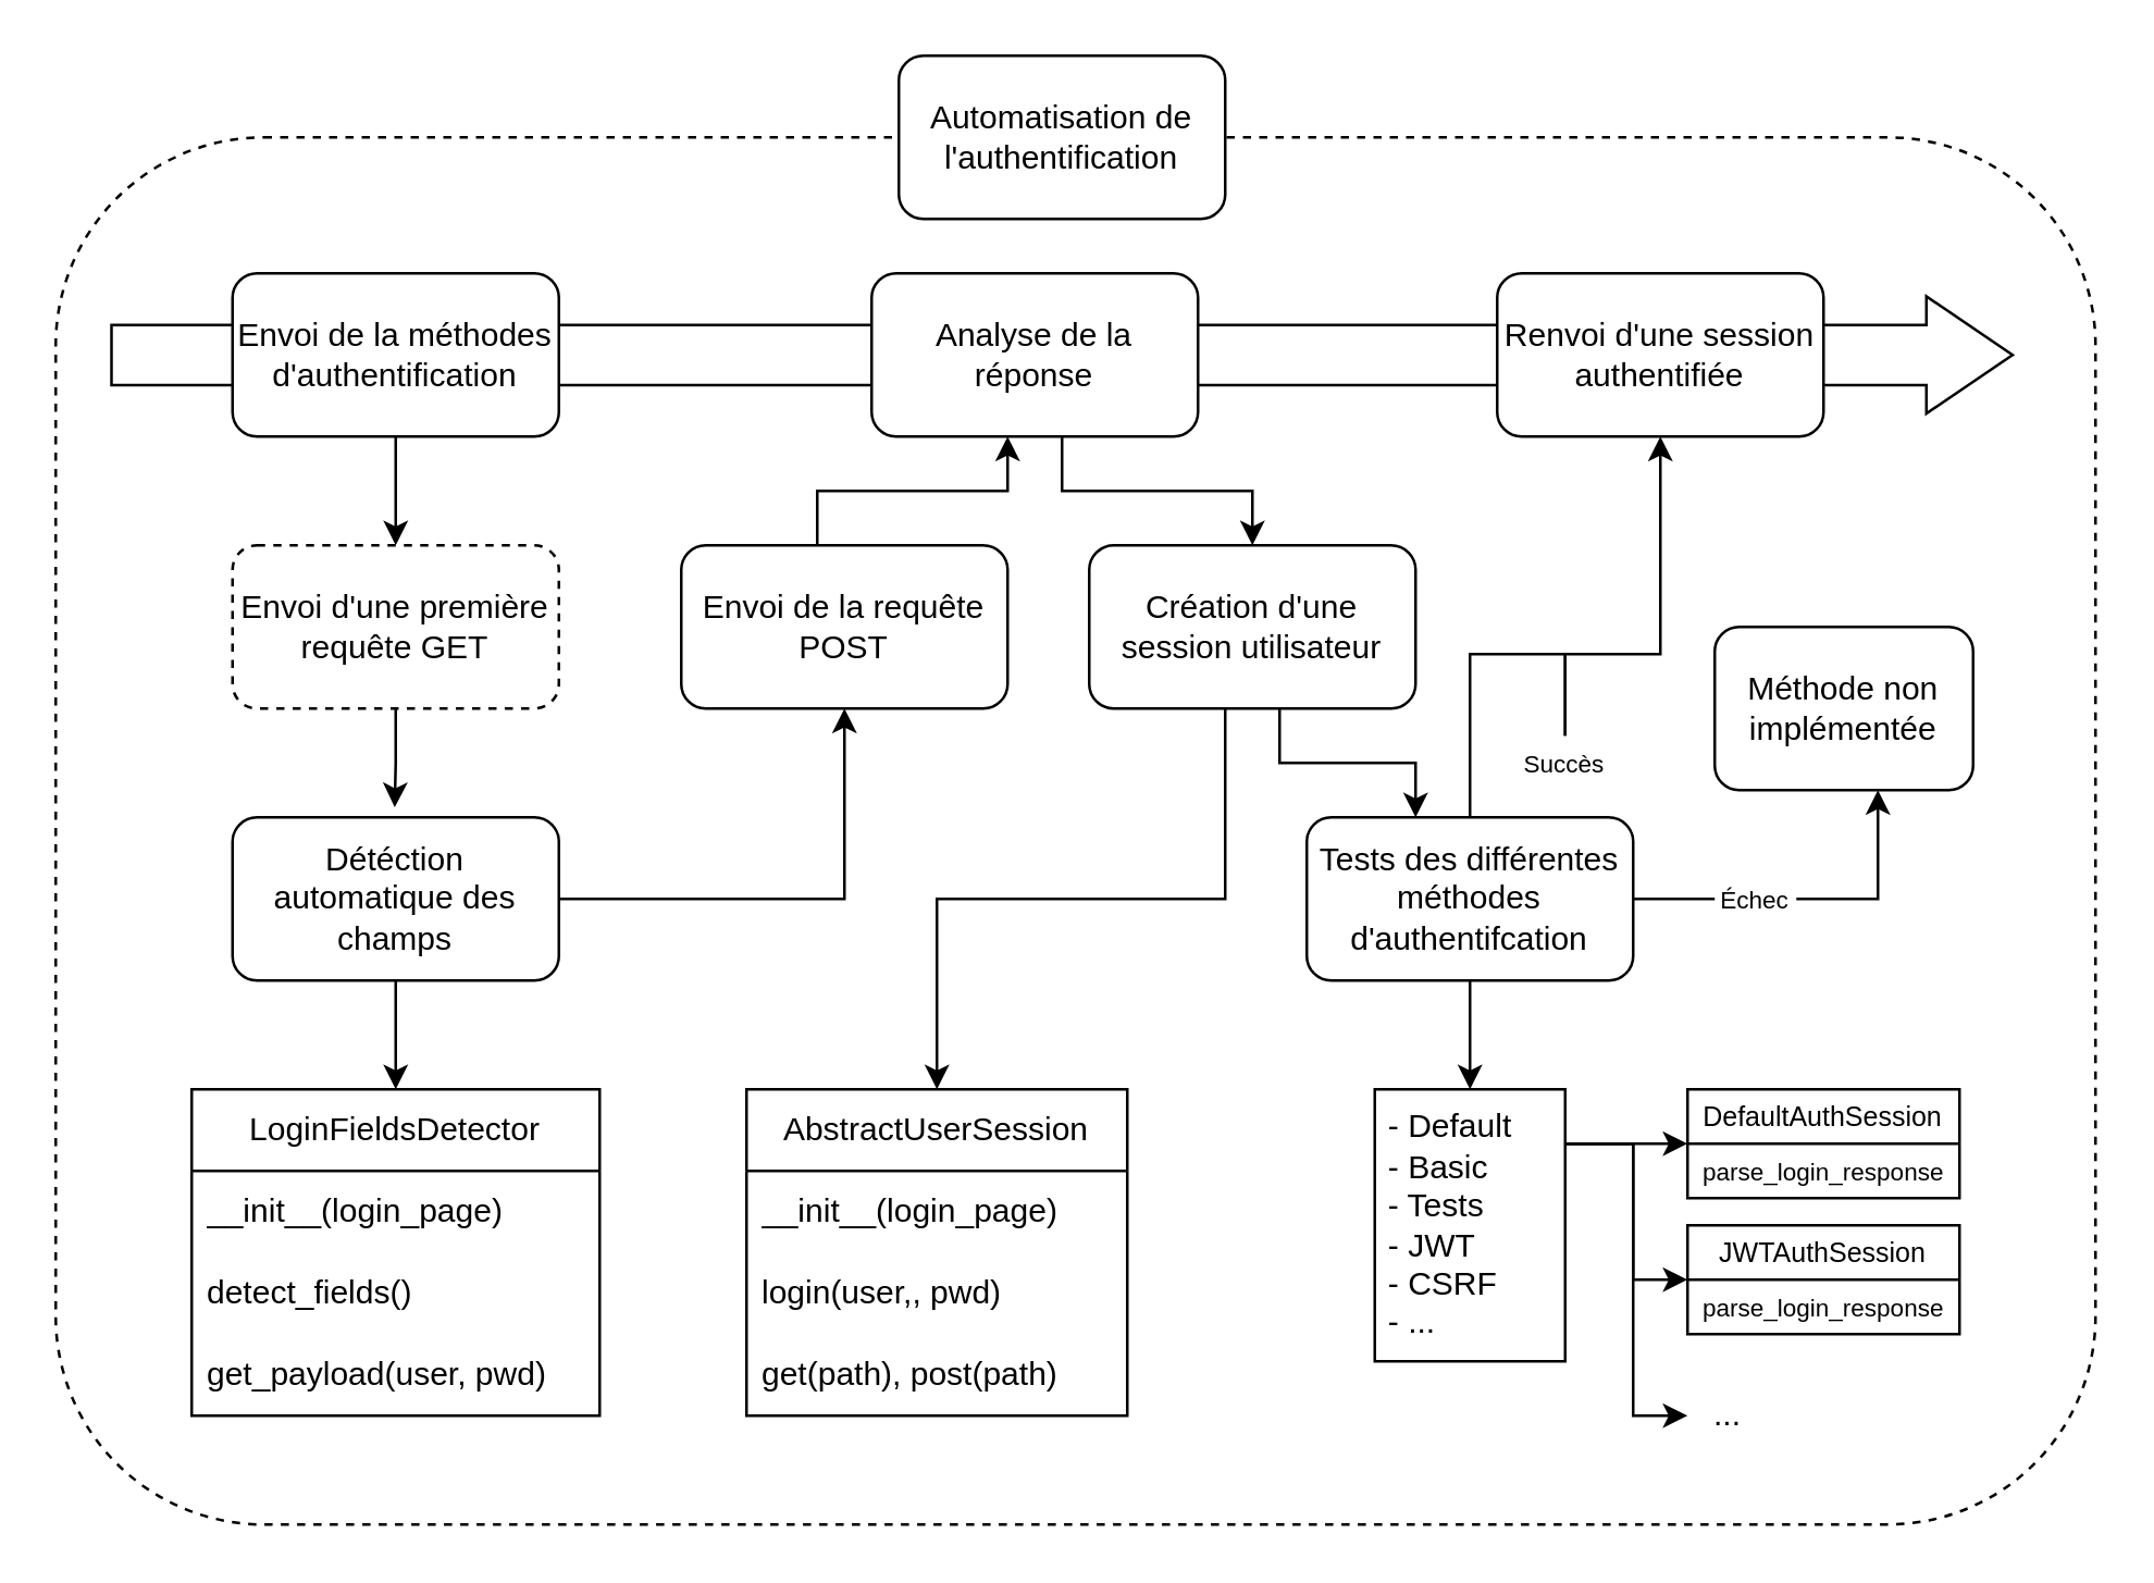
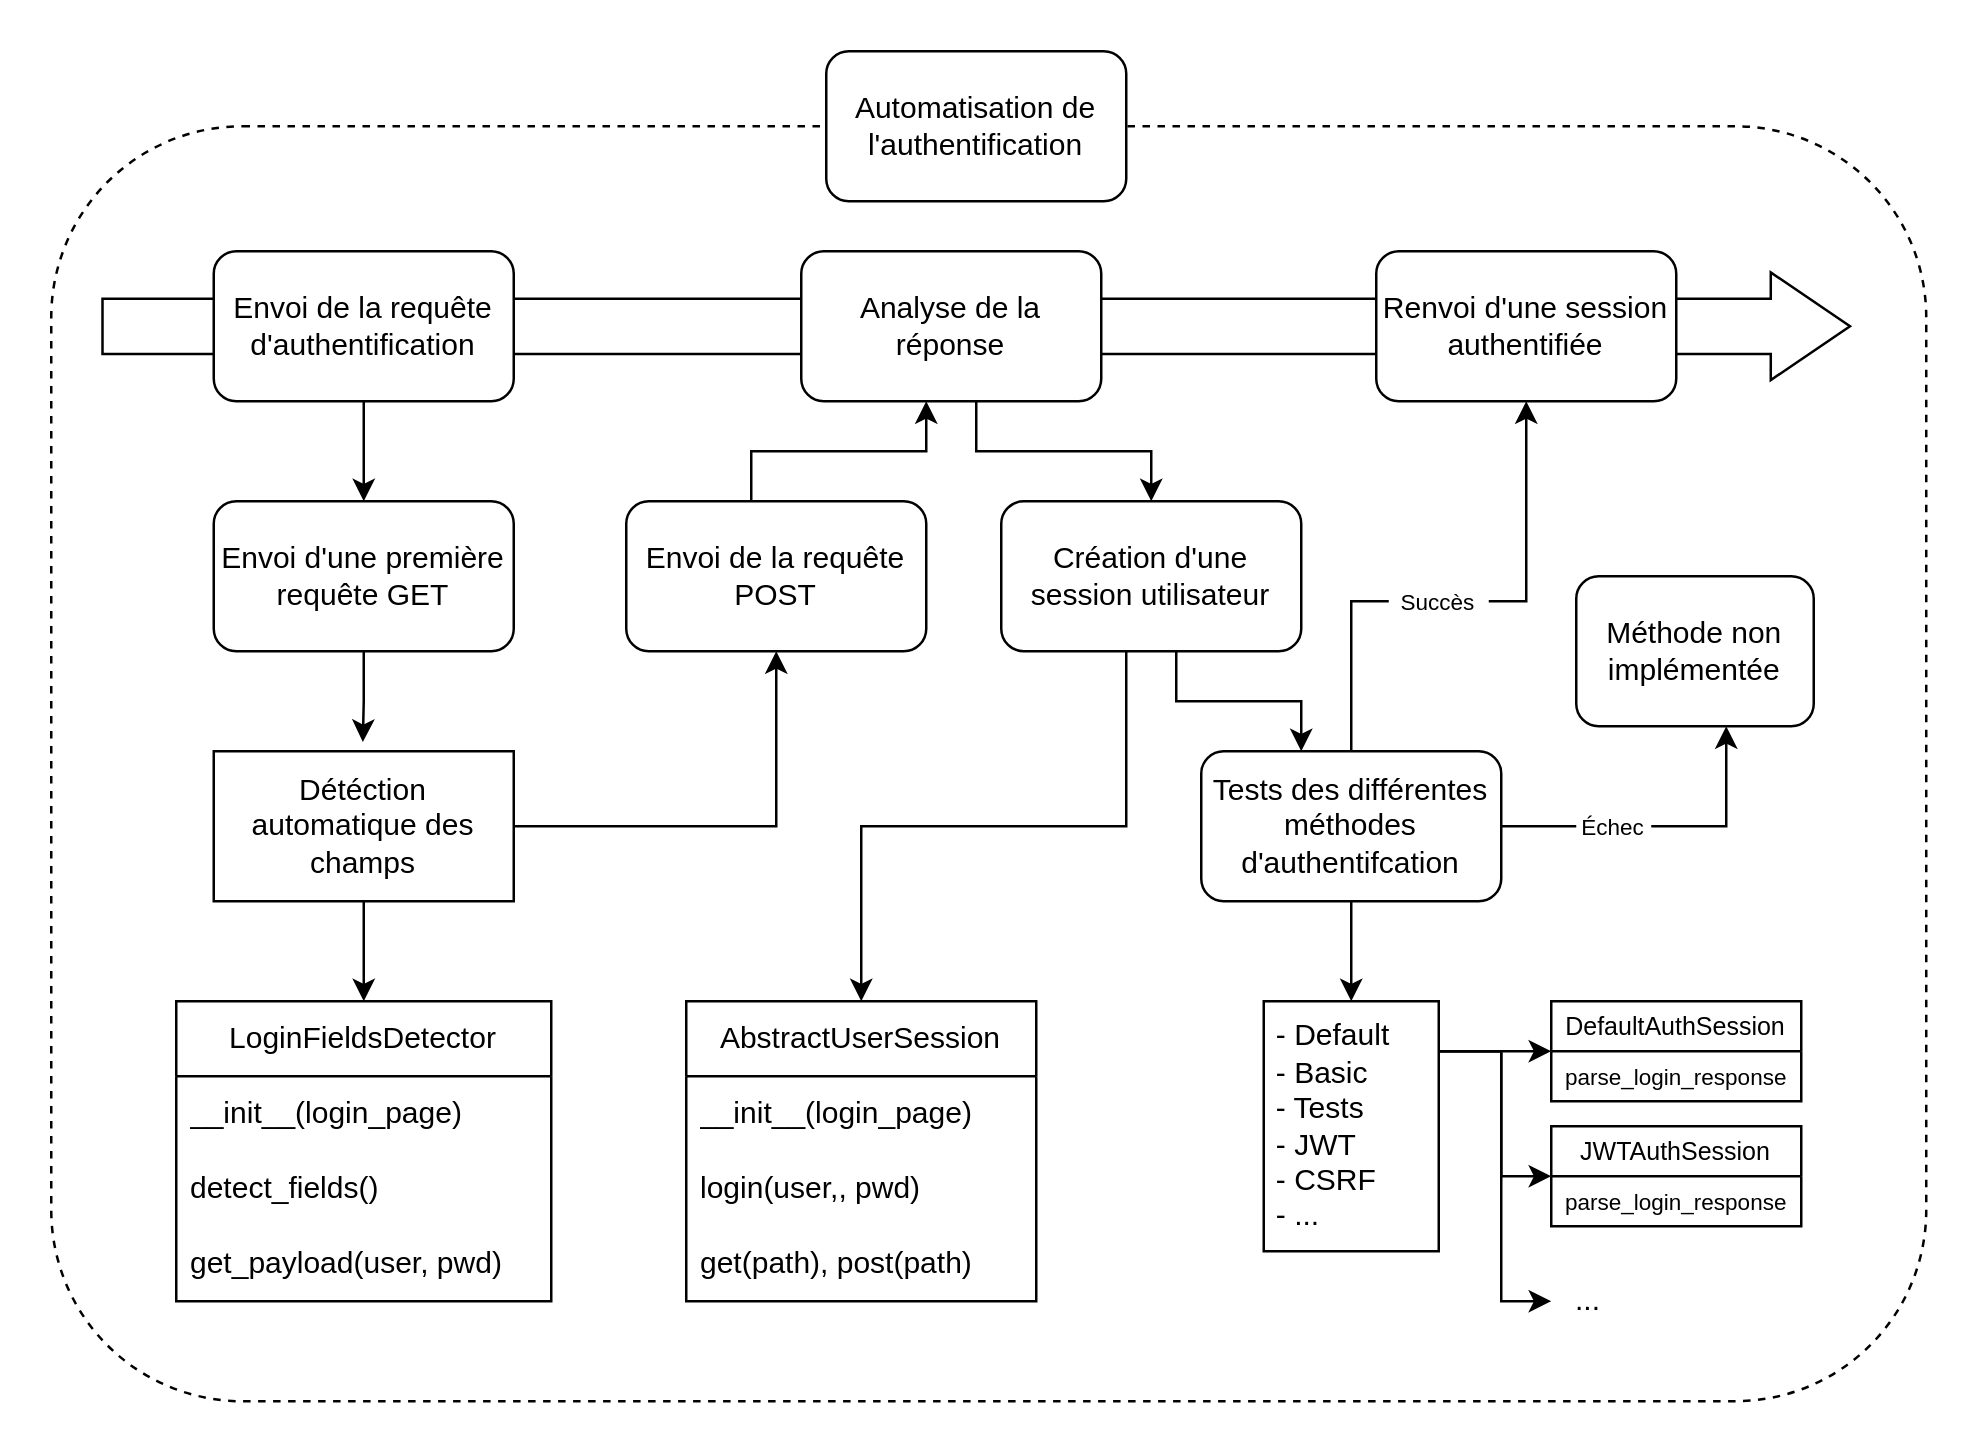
  <mxCell id="0" />
  <mxCell id="1" parent="0" />
  <mxCell id="2" value="" style="rounded=1;whiteSpace=wrap;html=1;fillColor=none;dashed=1;" parent="1" vertex="1"><mxGeometry y="50" width="750" height="510" as="geometry" x="20" /></mxCell>
  <mxCell id="3" value="" style="shape=flexArrow;endArrow=classic;html=1;rounded=0;width=22.105;endSize=10.229;" parent="1" edge="1"><mxGeometry width="50" height="50" relative="1" as="geometry"><mxPoint x="40" y="130" as="sourcePoint" /><mxPoint x="740" y="130" as="targetPoint" /></mxGeometry></mxCell>
  <mxCell id="4" value="Automatisation de l'authentification" style="rounded=1;whiteSpace=wrap;html=1;" parent="1" vertex="1"><mxGeometry x="330" width="120" height="60" as="geometry" y="20" /></mxCell>
  <mxCell id="5" style="edgeStyle=orthogonalEdgeStyle;rounded=0;orthogonalLoop=1;jettySize=auto;html=1;" parent="1" source="6" target="17" edge="1"><mxGeometry relative="1" as="geometry" /></mxCell>
- <mxCell id="6" value="Envoi de la méthodes d'authentification" style="rounded=1;whiteSpace=wrap;html=1;" parent="1" vertex="1"><mxGeometry x="85" y="100" width="120" height="60" as="geometry" /></mxCell>
+ <mxCell id="6" value="Envoi de la requête d'authentification" style="rounded=1;whiteSpace=wrap;html=1;" parent="1" vertex="1"><mxGeometry x="85" y="100" width="120" height="60" as="geometry" /></mxCell>
  <mxCell id="7" style="edgeStyle=orthogonalEdgeStyle;rounded=0;orthogonalLoop=1;jettySize=auto;html=1;" parent="1" source="8" target="22" edge="1"><mxGeometry relative="1" as="geometry"><Array as="points"><mxPoint x="390" y="180" /><mxPoint x="460" y="180" /></Array></mxGeometry></mxCell>
  <mxCell id="8" value="Analyse de la réponse" style="rounded=1;whiteSpace=wrap;html=1;" parent="1" vertex="1"><mxGeometry x="320" y="100" width="120" height="60" as="geometry" /></mxCell>
  <mxCell id="9" value="LoginFieldsDetector" style="swimlane;fontStyle=0;childLayout=stackLayout;horizontal=1;startSize=30;horizontalStack=0;resizeParent=1;resizeParentMax=0;resizeLast=0;collapsible=1;marginBottom=0;whiteSpace=wrap;html=1;" parent="1" vertex="1"><mxGeometry x="70" y="400" width="150" height="120" as="geometry" /></mxCell>
  <mxCell id="10" value="__init__(login_page)" style="text;strokeColor=none;fillColor=none;align=left;verticalAlign=middle;spacingLeft=4;spacingRight=4;overflow=hidden;points=[[0,0.5],[1,0.5]];portConstraint=eastwest;rotatable=0;whiteSpace=wrap;html=1;" parent="9" vertex="1"><mxGeometry y="30" width="150" height="30" as="geometry" /></mxCell>
  <mxCell id="11" value="detect_fields()" style="text;strokeColor=none;fillColor=none;align=left;verticalAlign=middle;spacingLeft=4;spacingRight=4;overflow=hidden;points=[[0,0.5],[1,0.5]];portConstraint=eastwest;rotatable=0;whiteSpace=wrap;html=1;" parent="9" vertex="1"><mxGeometry y="60" width="150" height="30" as="geometry" /></mxCell>
  <mxCell id="12" value="get_payload(user, pwd)" style="text;strokeColor=none;fillColor=none;align=left;verticalAlign=middle;spacingLeft=4;spacingRight=4;overflow=hidden;points=[[0,0.5],[1,0.5]];portConstraint=eastwest;rotatable=0;whiteSpace=wrap;html=1;" parent="9" vertex="1"><mxGeometry y="90" width="150" height="30" as="geometry" /></mxCell>
  <mxCell id="13" style="edgeStyle=orthogonalEdgeStyle;rounded=0;orthogonalLoop=1;jettySize=auto;html=1;" parent="1" source="15" target="9" edge="1"><mxGeometry relative="1" as="geometry" /></mxCell>
  <mxCell id="14" style="edgeStyle=orthogonalEdgeStyle;rounded=0;orthogonalLoop=1;jettySize=auto;html=1;" parent="1" source="15" target="19" edge="1"><mxGeometry relative="1" as="geometry"><mxPoint x="260" y="330" as="targetPoint" /></mxGeometry></mxCell>
- <mxCell id="15" value="Détéction automatique des champs" style="rounded=1;whiteSpace=wrap;html=1;" parent="1" vertex="1"><mxGeometry x="85" y="300" width="120" height="60" as="geometry" /></mxCell>
+ <mxCell id="15" value="Détéction automatique des champs" style="whiteSpace=wrap;html=1;rounded=0;" parent="1" vertex="1"><mxGeometry x="85" y="300" width="120" height="60" as="geometry" /></mxCell>
  <mxCell id="16" style="edgeStyle=orthogonalEdgeStyle;rounded=0;orthogonalLoop=1;jettySize=auto;html=1;entryX=0.497;entryY=-0.062;entryDx=0;entryDy=0;entryPerimeter=0;" parent="1" source="17" target="15" edge="1"><mxGeometry relative="1" as="geometry" /></mxCell>
- <mxCell id="17" value="Envoi d'une première requête GET" style="rounded=1;whiteSpace=wrap;html=1;dashed=1;" parent="1" vertex="1"><mxGeometry x="85" y="200" width="120" height="60" as="geometry" /></mxCell>
+ <mxCell id="17" value="Envoi d'une première requête GET" style="rounded=1;whiteSpace=wrap;html=1;" parent="1" vertex="1"><mxGeometry x="85" y="200" width="120" height="60" as="geometry" /></mxCell>
  <mxCell id="18" style="edgeStyle=orthogonalEdgeStyle;rounded=0;orthogonalLoop=1;jettySize=auto;html=1;" parent="1" source="19" target="8" edge="1"><mxGeometry relative="1" as="geometry"><Array as="points"><mxPoint x="300" y="180" /><mxPoint x="370" y="180" /></Array></mxGeometry></mxCell>
  <mxCell id="19" value="Envoi de la requête POST" style="rounded=1;whiteSpace=wrap;html=1;" parent="1" vertex="1"><mxGeometry x="250" y="200" width="120" height="60" as="geometry" /></mxCell>
  <mxCell id="20" style="edgeStyle=orthogonalEdgeStyle;rounded=0;orthogonalLoop=1;jettySize=auto;html=1;" parent="1" source="22" target="25" edge="1"><mxGeometry relative="1" as="geometry"><Array as="points"><mxPoint x="470" y="280" /><mxPoint x="520" y="280" /></Array></mxGeometry></mxCell>
  <mxCell id="21" style="edgeStyle=orthogonalEdgeStyle;rounded=0;orthogonalLoop=1;jettySize=auto;html=1;" parent="1" source="22" target="26" edge="1"><mxGeometry relative="1" as="geometry"><Array as="points"><mxPoint x="450" y="330" /><mxPoint x="344" y="330" /></Array></mxGeometry></mxCell>
  <mxCell id="22" value="Création d'une session utilisateur" style="rounded=1;whiteSpace=wrap;html=1;" parent="1" vertex="1"><mxGeometry x="400" y="200" width="120" height="60" as="geometry" /></mxCell>
  <mxCell id="23" style="edgeStyle=orthogonalEdgeStyle;rounded=0;orthogonalLoop=1;jettySize=auto;html=1;entryX=0.5;entryY=0;entryDx=0;entryDy=0;" parent="1" source="25" target="33" edge="1"><mxGeometry relative="1" as="geometry" /></mxCell>
  <mxCell id="24" style="edgeStyle=orthogonalEdgeStyle;rounded=0;orthogonalLoop=1;jettySize=auto;html=1;" parent="1" source="40" target="35" edge="1"><mxGeometry relative="1" as="geometry"><mxPoint x="640" y="330" as="targetPoint" /><Array as="points"><mxPoint x="690" y="330" /></Array></mxGeometry></mxCell>
  <mxCell id="25" value="Tests des différentes méthodes d'authentifcation" style="rounded=1;whiteSpace=wrap;html=1;" parent="1" vertex="1"><mxGeometry x="480" y="300" width="120" height="60" as="geometry" /></mxCell>
  <mxCell id="26" value="AbstractUserSession" style="swimlane;fontStyle=0;childLayout=stackLayout;horizontal=1;startSize=30;horizontalStack=0;resizeParent=1;resizeParentMax=0;resizeLast=0;collapsible=1;marginBottom=0;whiteSpace=wrap;html=1;" parent="1" vertex="1"><mxGeometry x="274" y="400" width="140" height="120" as="geometry"><mxRectangle x="260" y="440" width="110" height="30" as="alternateBounds" /></mxGeometry></mxCell>
  <mxCell id="27" value="__init__(login_page)" style="text;strokeColor=none;fillColor=none;align=left;verticalAlign=middle;spacingLeft=4;spacingRight=4;overflow=hidden;points=[[0,0.5],[1,0.5]];portConstraint=eastwest;rotatable=0;whiteSpace=wrap;html=1;" parent="26" vertex="1"><mxGeometry y="30" width="140" height="30" as="geometry" /></mxCell>
  <mxCell id="28" value="login(user,, pwd)" style="text;strokeColor=none;fillColor=none;align=left;verticalAlign=middle;spacingLeft=4;spacingRight=4;overflow=hidden;points=[[0,0.5],[1,0.5]];portConstraint=eastwest;rotatable=0;whiteSpace=wrap;html=1;" parent="26" vertex="1"><mxGeometry y="60" width="140" height="30" as="geometry" /></mxCell>
  <mxCell id="29" value="get(path), post(path)" style="text;strokeColor=none;fillColor=none;align=left;verticalAlign=middle;spacingLeft=4;spacingRight=4;overflow=hidden;points=[[0,0.5],[1,0.5]];portConstraint=eastwest;rotatable=0;whiteSpace=wrap;html=1;" parent="26" vertex="1"><mxGeometry y="90" width="140" height="30" as="geometry" /></mxCell>
  <mxCell id="30" style="edgeStyle=orthogonalEdgeStyle;rounded=0;orthogonalLoop=1;jettySize=auto;html=1;" parent="1" source="33" target="42" edge="1"><mxGeometry relative="1" as="geometry"><Array as="points"><mxPoint x="600" y="420" /><mxPoint x="600" y="420" /></Array></mxGeometry></mxCell>
  <mxCell id="31" style="edgeStyle=orthogonalEdgeStyle;rounded=0;orthogonalLoop=1;jettySize=auto;html=1;" parent="1" source="33" target="44" edge="1"><mxGeometry relative="1" as="geometry"><Array as="points"><mxPoint x="600" y="420" /><mxPoint x="600" y="470" /></Array></mxGeometry></mxCell>
  <mxCell id="32" style="edgeStyle=orthogonalEdgeStyle;rounded=0;orthogonalLoop=1;jettySize=auto;html=1;" parent="1" source="33" target="46" edge="1"><mxGeometry relative="1" as="geometry"><Array as="points"><mxPoint x="600" y="420" /><mxPoint x="600" y="520" /></Array></mxGeometry></mxCell>
  <mxCell id="33" value="&lt;span style=&quot;background-color: initial;&quot;&gt;&amp;nbsp;- Default&lt;/span&gt;&lt;br&gt;&lt;span style=&quot;background-color: initial;&quot;&gt;&amp;nbsp;- Basic&lt;/span&gt;&lt;br&gt;&lt;span style=&quot;background-color: initial;&quot;&gt;&amp;nbsp;- Tests&lt;/span&gt;&lt;br&gt;&lt;span style=&quot;background-color: initial;&quot;&gt;&amp;nbsp;- JWT&lt;/span&gt;&lt;br&gt;&lt;span style=&quot;background-color: initial;&quot;&gt;&amp;nbsp;- CSRF&lt;/span&gt;&lt;br&gt;&lt;span style=&quot;background-color: initial;&quot;&gt;&amp;nbsp;- ...&lt;/span&gt;" style="rounded=0;whiteSpace=wrap;html=1;align=left;" parent="1" vertex="1"><mxGeometry x="505" y="400" width="70" height="100" as="geometry" /></mxCell>
  <mxCell id="34" value="Renvoi d'une session authentifiée" style="rounded=1;whiteSpace=wrap;html=1;" parent="1" vertex="1"><mxGeometry x="550" y="100" width="120" height="60" as="geometry" /></mxCell>
  <mxCell id="35" value="Méthode non implémentée" style="rounded=1;whiteSpace=wrap;html=1;" parent="1" vertex="1"><mxGeometry x="630" y="230" width="95" height="60" as="geometry" /></mxCell>
  <mxCell id="36" value="" style="edgeStyle=orthogonalEdgeStyle;rounded=0;orthogonalLoop=1;jettySize=auto;html=1;endArrow=none;endFill=0;" parent="1" source="25" target="38" edge="1"><mxGeometry relative="1" as="geometry"><mxPoint x="550" y="300" as="sourcePoint" /><mxPoint x="620" y="160" as="targetPoint" /><Array as="points"><mxPoint x="540" y="240" /></Array></mxGeometry></mxCell>
  <mxCell id="37" style="edgeStyle=orthogonalEdgeStyle;rounded=0;orthogonalLoop=1;jettySize=auto;html=1;entryX=0.5;entryY=1;entryDx=0;entryDy=0;" parent="1" source="38" target="34" edge="1"><mxGeometry relative="1" as="geometry"><Array as="points"><mxPoint x="610" y="240" /></Array></mxGeometry></mxCell>
- <mxCell id="38" value="&lt;font style=&quot;font-size: 9px;&quot;&gt;Succès&lt;/font&gt;" style="text;html=1;strokeColor=none;fillColor=none;align=center;verticalAlign=middle;whiteSpace=wrap;rounded=0;" parent="1" vertex="1"><mxGeometry x="555" y="270" width="40" height="20" as="geometry" /></mxCell>
+ <mxCell id="38" value="&lt;font style=&quot;font-size: 9px;&quot;&gt;Succès&lt;/font&gt;" style="text;html=1;strokeColor=none;fillColor=none;align=center;verticalAlign=middle;whiteSpace=wrap;rounded=0;" parent="1" vertex="1"><mxGeometry x="555" y="230" width="40" height="20" as="geometry" /></mxCell>
  <mxCell id="39" value="" style="edgeStyle=orthogonalEdgeStyle;rounded=0;orthogonalLoop=1;jettySize=auto;html=1;endArrow=none;endFill=0;" parent="1" source="25" target="40" edge="1"><mxGeometry relative="1" as="geometry"><mxPoint x="660" y="330" as="targetPoint" /><mxPoint x="600" y="330" as="sourcePoint" /></mxGeometry></mxCell>
  <mxCell id="40" value="&lt;font style=&quot;font-size: 9px;&quot;&gt;Échec&lt;/font&gt;" style="text;html=1;strokeColor=none;fillColor=none;align=center;verticalAlign=middle;whiteSpace=wrap;rounded=0;" parent="1" vertex="1"><mxGeometry x="630" y="322.5" width="30" height="15" as="geometry" /></mxCell>
  <mxCell id="41" style="edgeStyle=orthogonalEdgeStyle;rounded=0;orthogonalLoop=1;jettySize=auto;html=1;exitX=0.5;exitY=1;exitDx=0;exitDy=0;" parent="1" source="38" target="38" edge="1"><mxGeometry relative="1" as="geometry" /></mxCell>
  <mxCell id="42" value="&lt;font style=&quot;font-size: 10px;&quot;&gt;DefaultAuthSession&lt;/font&gt;" style="swimlane;fontStyle=0;childLayout=stackLayout;horizontal=1;startSize=20;horizontalStack=0;resizeParent=1;resizeParentMax=0;resizeLast=0;collapsible=1;marginBottom=0;whiteSpace=wrap;html=1;" parent="1" vertex="1"><mxGeometry x="620" y="400" width="100" height="40" as="geometry"><mxRectangle x="580" y="440" width="130" height="30" as="alternateBounds" /></mxGeometry></mxCell>
  <mxCell id="43" value="&lt;font style=&quot;font-size: 9px;&quot;&gt;parse_login_response&lt;/font&gt;" style="text;strokeColor=none;fillColor=none;align=left;verticalAlign=middle;spacingLeft=4;spacingRight=4;overflow=hidden;points=[[0,0.5],[1,0.5]];portConstraint=eastwest;rotatable=0;whiteSpace=wrap;html=1;" parent="42" vertex="1"><mxGeometry y="20" width="100" height="20" as="geometry" /></mxCell>
  <mxCell id="44" value="&lt;font style=&quot;font-size: 10px;&quot;&gt;JWTAuthSession&lt;/font&gt;" style="swimlane;fontStyle=0;childLayout=stackLayout;horizontal=1;startSize=20;horizontalStack=0;resizeParent=1;resizeParentMax=0;resizeLast=0;collapsible=1;marginBottom=0;whiteSpace=wrap;html=1;" parent="1" vertex="1"><mxGeometry x="620" y="450" width="100" height="40" as="geometry"><mxRectangle x="580" y="440" width="130" height="30" as="alternateBounds" /></mxGeometry></mxCell>
  <mxCell id="45" value="&lt;font style=&quot;font-size: 9px;&quot;&gt;parse_login_response&lt;/font&gt;" style="text;strokeColor=none;fillColor=none;align=left;verticalAlign=middle;spacingLeft=4;spacingRight=4;overflow=hidden;points=[[0,0.5],[1,0.5]];portConstraint=eastwest;rotatable=0;whiteSpace=wrap;html=1;" parent="44" vertex="1"><mxGeometry y="20" width="100" height="20" as="geometry" /></mxCell>
  <mxCell id="46" value="..." style="text;html=1;strokeColor=none;fillColor=none;align=center;verticalAlign=middle;whiteSpace=wrap;rounded=0;" parent="1" vertex="1"><mxGeometry x="620" y="510" width="30" height="20" as="geometry" /></mxCell>
